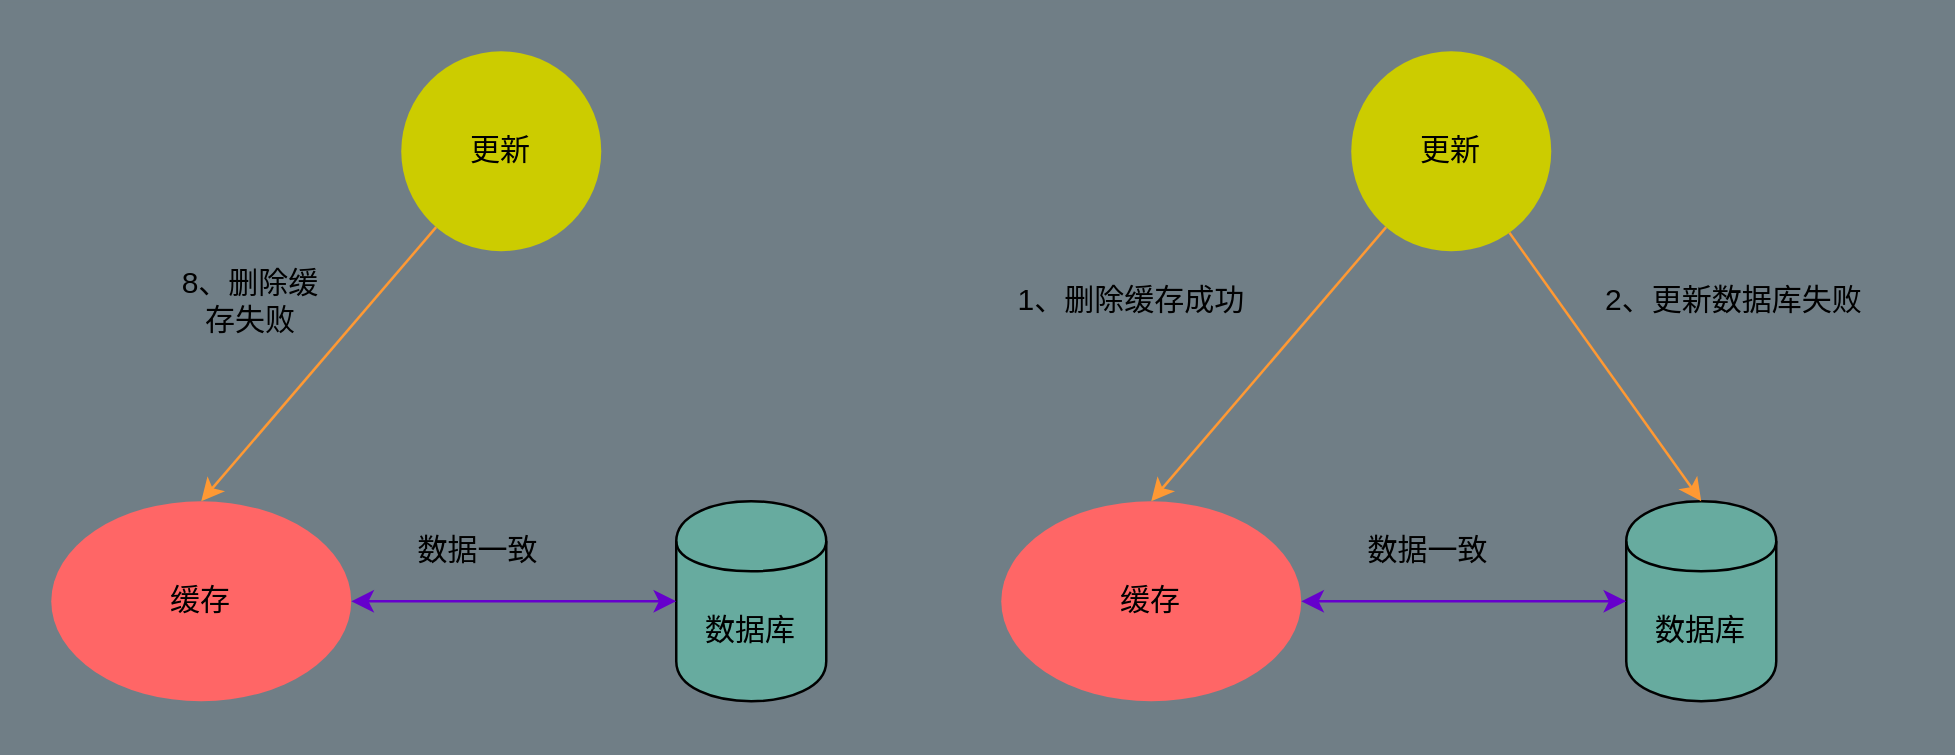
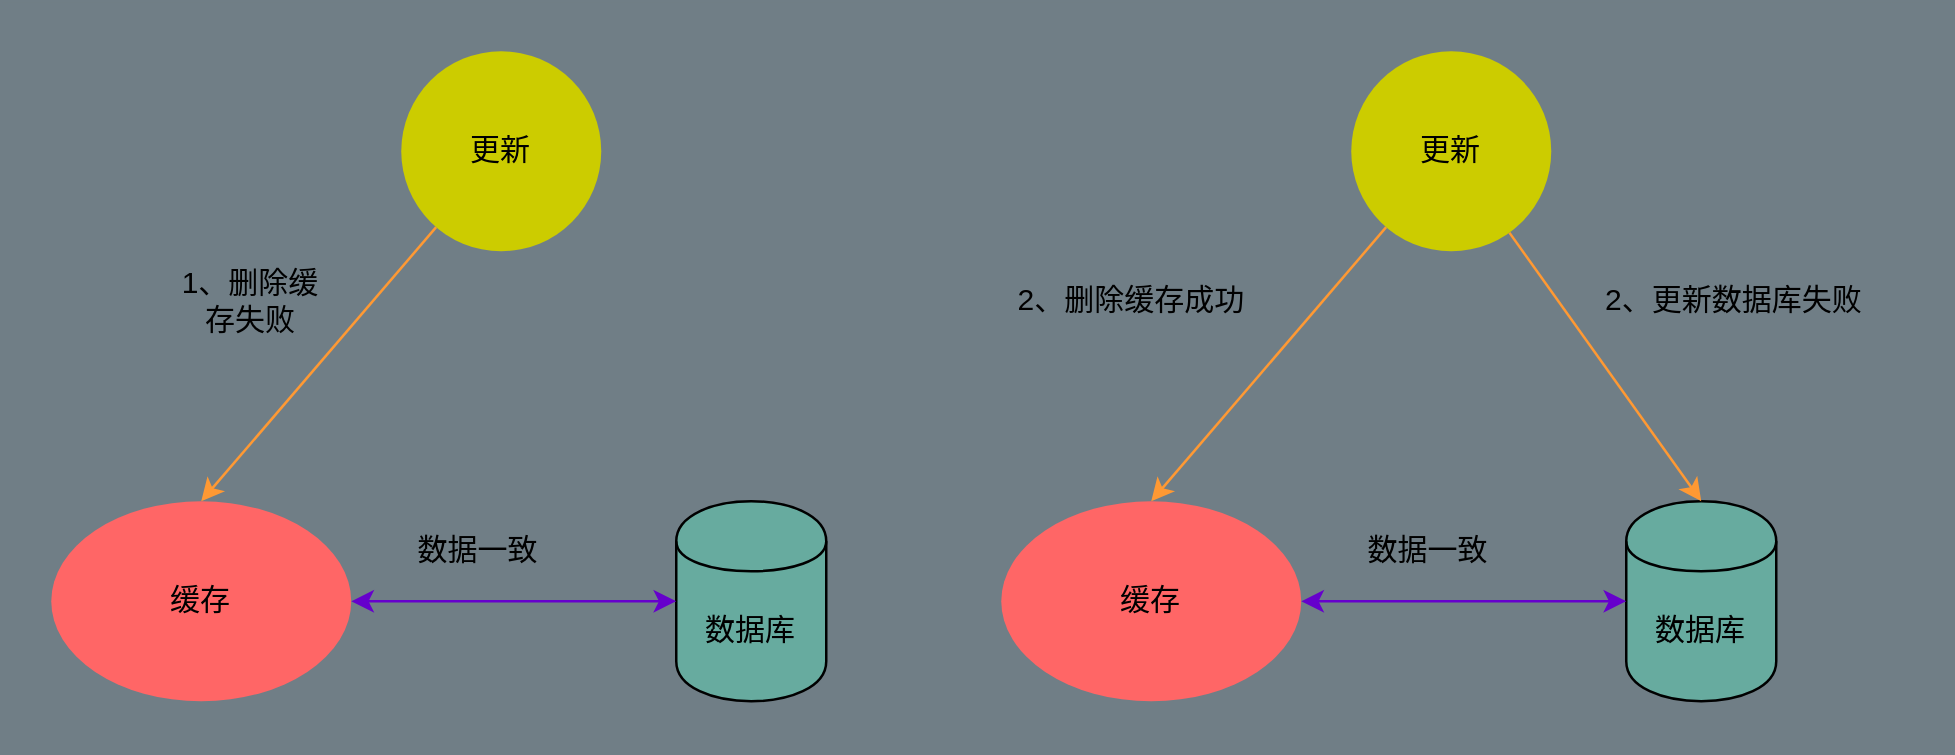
  <mxCell id="0" />
  <mxCell id="1" parent="0" />
  <mxCell id="2" value="数据库" style="shape=cylinder;whiteSpace=wrap;html=1;boundedLbl=1;backgroundOutline=1;fillColor=#67AB9F;" vertex="1" parent="1"><mxGeometry x="270" y="200" width="60" height="80" as="geometry" /></mxCell>
  <mxCell id="3" value="缓存" style="ellipse;whiteSpace=wrap;html=1;strokeColor=none;fillColor=#FF6666;" vertex="1" parent="1"><mxGeometry x="20" y="200" width="120" height="80" as="geometry" /></mxCell>
  <mxCell id="4" style="edgeStyle=none;rounded=0;orthogonalLoop=1;jettySize=auto;html=1;entryX=0.5;entryY=0;entryDx=0;entryDy=0;strokeColor=#FF9933;" edge="1" parent="1" source="5" target="3"><mxGeometry relative="1" as="geometry" /></mxCell>
  <mxCell id="5" value="更新" style="ellipse;whiteSpace=wrap;html=1;aspect=fixed;strokeColor=none;fillColor=#CCCC00;" vertex="1" parent="1"><mxGeometry x="160" y="20" width="80" height="80" as="geometry" /></mxCell>
- <mxCell id="6" value="8、删除缓存失败" style="text;html=1;strokeColor=none;fillColor=none;align=center;verticalAlign=middle;whiteSpace=wrap;rounded=0;" vertex="1" parent="1"><mxGeometry x="70" y="110" width="60" height="20" as="geometry" /></mxCell>
+ <mxCell id="6" value="1、删除缓存失败" style="text;html=1;strokeColor=none;fillColor=none;align=center;verticalAlign=middle;whiteSpace=wrap;rounded=0;" vertex="1" parent="1"><mxGeometry x="70" y="110" width="60" height="20" as="geometry" /></mxCell>
  <mxCell id="7" value="" style="endArrow=classic;startArrow=classic;html=1;exitX=1;exitY=0.5;exitDx=0;exitDy=0;entryX=0;entryY=0.5;entryDx=0;entryDy=0;strokeColor=#6600CC;" edge="1" parent="1" source="3" target="2"><mxGeometry width="50" height="50" relative="1" as="geometry"><mxPoint x="170" y="290" as="sourcePoint" /><mxPoint x="220" y="240" as="targetPoint" /></mxGeometry></mxCell>
  <mxCell id="8" value="数据一致" style="text;html=1;resizable=0;points=[];autosize=1;align=left;verticalAlign=top;spacingTop=-4;" vertex="1" parent="1"><mxGeometry x="165" y="210" width="60" height="20" as="geometry" /></mxCell>
  <mxCell id="9" value="数据库" style="shape=cylinder;whiteSpace=wrap;html=1;boundedLbl=1;backgroundOutline=1;fillColor=#67AB9F;" vertex="1" parent="1"><mxGeometry x="650" y="200" width="60" height="80" as="geometry" /></mxCell>
  <mxCell id="10" value="缓存" style="ellipse;whiteSpace=wrap;html=1;strokeColor=none;fillColor=#FF6666;" vertex="1" parent="1"><mxGeometry x="400" y="200" width="120" height="80" as="geometry" /></mxCell>
  <mxCell id="11" style="edgeStyle=none;rounded=0;orthogonalLoop=1;jettySize=auto;html=1;entryX=0.5;entryY=0;entryDx=0;entryDy=0;strokeColor=#FF9933;" edge="1" parent="1" source="13" target="9"><mxGeometry relative="1" as="geometry" /></mxCell>
  <mxCell id="12" style="edgeStyle=none;rounded=0;orthogonalLoop=1;jettySize=auto;html=1;entryX=0.5;entryY=0;entryDx=0;entryDy=0;strokeColor=#FF9933;" edge="1" parent="1" source="13" target="10"><mxGeometry relative="1" as="geometry" /></mxCell>
  <mxCell id="13" value="更新" style="ellipse;whiteSpace=wrap;html=1;aspect=fixed;strokeColor=none;fillColor=#CCCC00;" vertex="1" parent="1"><mxGeometry x="540" y="20" width="80" height="80" as="geometry" /></mxCell>
- <mxCell id="14" value="1、删除缓存成功" style="text;html=1;resizable=0;points=[];autosize=1;align=left;verticalAlign=top;spacingTop=-4;" vertex="1" parent="1"><mxGeometry x="405" y="110" width="110" height="20" as="geometry" /></mxCell>
+ <mxCell id="14" value="2、删除缓存成功" style="text;html=1;resizable=0;points=[];autosize=1;align=left;verticalAlign=top;spacingTop=-4;" vertex="1" parent="1"><mxGeometry x="405" y="110" width="110" height="20" as="geometry" /></mxCell>
  <mxCell id="15" value="" style="endArrow=classic;startArrow=classic;html=1;exitX=1;exitY=0.5;exitDx=0;exitDy=0;entryX=0;entryY=0.5;entryDx=0;entryDy=0;strokeColor=#6600CC;" edge="1" parent="1" source="10" target="9"><mxGeometry width="50" height="50" relative="1" as="geometry"><mxPoint x="550" y="290" as="sourcePoint" /><mxPoint x="600" y="240" as="targetPoint" /></mxGeometry></mxCell>
  <mxCell id="16" value="数据一致" style="text;html=1;resizable=0;points=[];autosize=1;align=left;verticalAlign=top;spacingTop=-4;" vertex="1" parent="1"><mxGeometry x="545" y="210" width="60" height="20" as="geometry" /></mxCell>
  <mxCell id="17" value="2、更新数据库失败" style="text;html=1;resizable=0;points=[];autosize=1;align=left;verticalAlign=top;spacingTop=-4;" vertex="1" parent="1"><mxGeometry x="640" y="110" width="120" height="20" as="geometry" /></mxCell>
